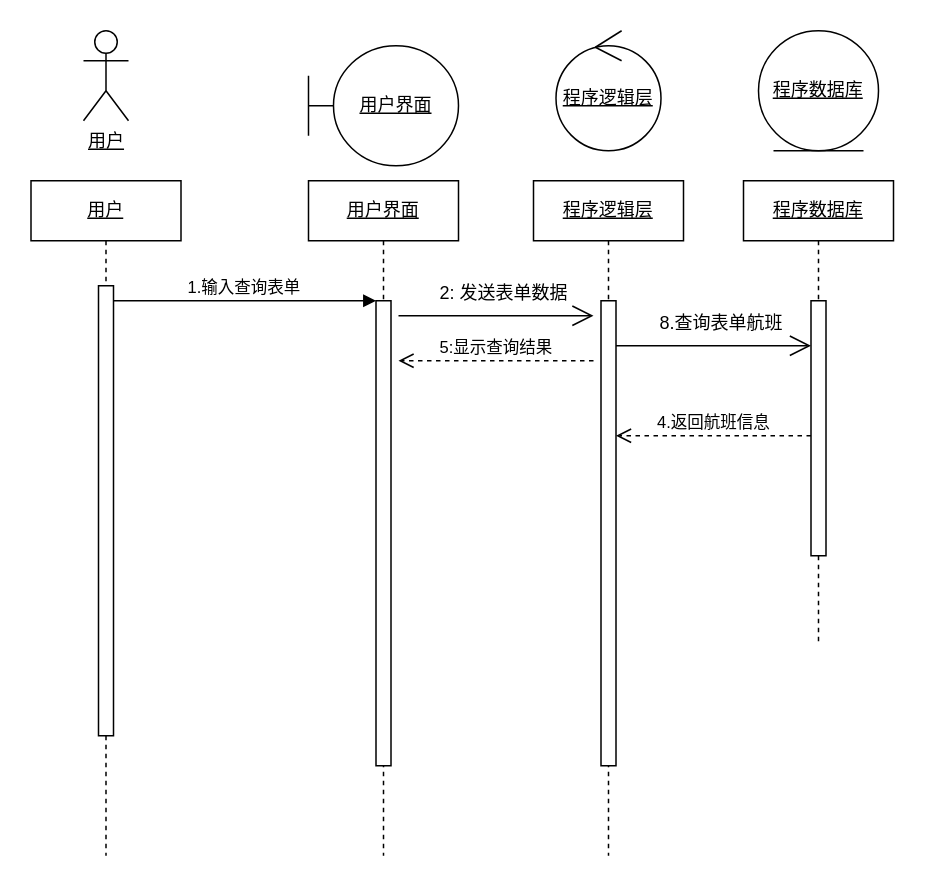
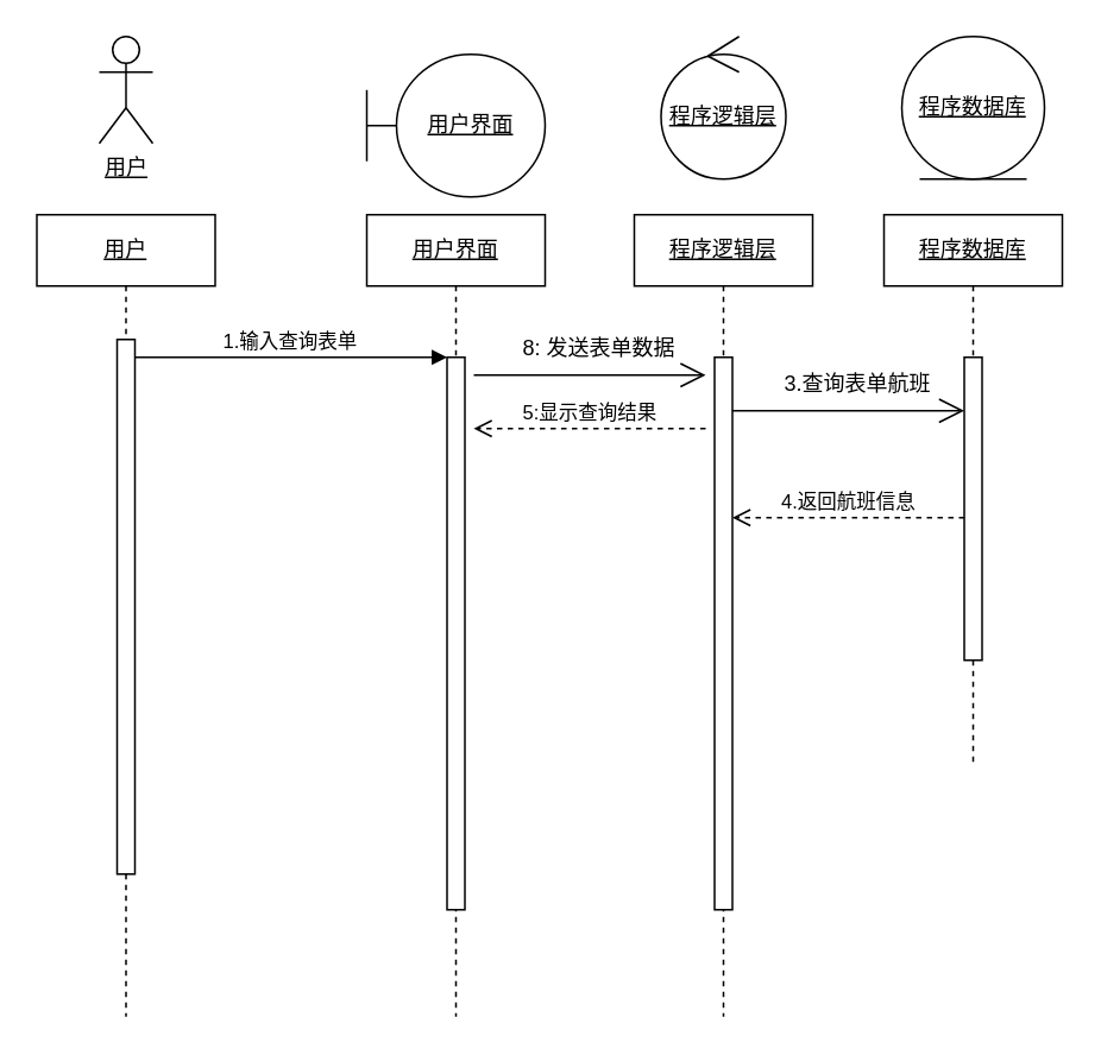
  <mxCell id="0" />
  <mxCell id="1" parent="0" />
  <mxCell id="2" value="&lt;u&gt;用户&lt;/u&gt;" style="shape=umlLifeline;perimeter=lifelinePerimeter;whiteSpace=wrap;html=1;container=0;dropTarget=0;collapsible=0;recursiveResize=0;outlineConnect=0;portConstraint=eastwest;newEdgeStyle={&quot;edgeStyle&quot;:&quot;elbowEdgeStyle&quot;,&quot;elbow&quot;:&quot;vertical&quot;,&quot;curved&quot;:0,&quot;rounded&quot;:0};" vertex="1" parent="1"><mxGeometry x="20" y="120" width="100" height="450" as="geometry" /></mxCell>
  <mxCell id="3" value="" style="html=1;points=[];perimeter=orthogonalPerimeter;outlineConnect=0;targetShapes=umlLifeline;portConstraint=eastwest;newEdgeStyle={&quot;edgeStyle&quot;:&quot;elbowEdgeStyle&quot;,&quot;elbow&quot;:&quot;vertical&quot;,&quot;curved&quot;:0,&quot;rounded&quot;:0};" vertex="1" parent="2"><mxGeometry x="45" y="70" width="10" height="300" as="geometry" /></mxCell>
  <mxCell id="4" value="&lt;u&gt;用户界面&lt;/u&gt;" style="shape=umlLifeline;perimeter=lifelinePerimeter;whiteSpace=wrap;html=1;container=0;dropTarget=0;collapsible=0;recursiveResize=0;outlineConnect=0;portConstraint=eastwest;newEdgeStyle={&quot;edgeStyle&quot;:&quot;elbowEdgeStyle&quot;,&quot;elbow&quot;:&quot;vertical&quot;,&quot;curved&quot;:0,&quot;rounded&quot;:0};" vertex="1" parent="1"><mxGeometry x="205" y="120" width="100" height="450" as="geometry" /></mxCell>
  <mxCell id="5" value="" style="html=1;points=[];perimeter=orthogonalPerimeter;outlineConnect=0;targetShapes=umlLifeline;portConstraint=eastwest;newEdgeStyle={&quot;edgeStyle&quot;:&quot;elbowEdgeStyle&quot;,&quot;elbow&quot;:&quot;vertical&quot;,&quot;curved&quot;:0,&quot;rounded&quot;:0};" vertex="1" parent="4"><mxGeometry x="45" y="80" width="10" height="310" as="geometry" /></mxCell>
  <mxCell id="6" value="1.输入查询表单" style="html=1;verticalAlign=bottom;endArrow=block;edgeStyle=elbowEdgeStyle;elbow=vertical;curved=0;rounded=0;" edge="1" parent="1" source="3" target="5"><mxGeometry x="-0.005" relative="1" as="geometry"><mxPoint x="180" y="210" as="sourcePoint" /><Array as="points"><mxPoint x="165" y="200" /></Array><mxPoint as="offset" /></mxGeometry></mxCell>
  <mxCell id="7" value="&lt;u&gt;程序逻辑层&lt;/u&gt;" style="shape=umlLifeline;perimeter=lifelinePerimeter;whiteSpace=wrap;html=1;container=0;dropTarget=0;collapsible=0;recursiveResize=0;outlineConnect=0;portConstraint=eastwest;newEdgeStyle={&quot;edgeStyle&quot;:&quot;elbowEdgeStyle&quot;,&quot;elbow&quot;:&quot;vertical&quot;,&quot;curved&quot;:0,&quot;rounded&quot;:0};" vertex="1" parent="1"><mxGeometry x="355" y="120" width="100" height="450" as="geometry" /></mxCell>
  <mxCell id="8" value="" style="html=1;points=[];perimeter=orthogonalPerimeter;outlineConnect=0;targetShapes=umlLifeline;portConstraint=eastwest;newEdgeStyle={&quot;edgeStyle&quot;:&quot;elbowEdgeStyle&quot;,&quot;elbow&quot;:&quot;vertical&quot;,&quot;curved&quot;:0,&quot;rounded&quot;:0};" vertex="1" parent="7"><mxGeometry x="45" y="80" width="10" height="310" as="geometry" /></mxCell>
  <mxCell id="9" value="&lt;u&gt;程序数据库&lt;/u&gt;" style="shape=umlLifeline;perimeter=lifelinePerimeter;whiteSpace=wrap;html=1;container=0;dropTarget=0;collapsible=0;recursiveResize=0;outlineConnect=0;portConstraint=eastwest;newEdgeStyle={&quot;edgeStyle&quot;:&quot;elbowEdgeStyle&quot;,&quot;elbow&quot;:&quot;vertical&quot;,&quot;curved&quot;:0,&quot;rounded&quot;:0};" vertex="1" parent="1"><mxGeometry x="495" y="120" width="100" height="310" as="geometry" /></mxCell>
  <mxCell id="10" value="" style="html=1;points=[];perimeter=orthogonalPerimeter;outlineConnect=0;targetShapes=umlLifeline;portConstraint=eastwest;newEdgeStyle={&quot;edgeStyle&quot;:&quot;elbowEdgeStyle&quot;,&quot;elbow&quot;:&quot;vertical&quot;,&quot;curved&quot;:0,&quot;rounded&quot;:0};" vertex="1" parent="9"><mxGeometry x="45" y="80" width="10" height="170" as="geometry" /></mxCell>
  <mxCell id="11" value="" style="endArrow=open;endFill=1;endSize=12;html=1;rounded=0;" edge="1" parent="1"><mxGeometry width="160" relative="1" as="geometry"><mxPoint x="265" y="210" as="sourcePoint" /><mxPoint x="395" y="210" as="targetPoint" /></mxGeometry></mxCell>
  <mxCell id="12" value="&lt;u style=&quot;border-color: var(--border-color);&quot;&gt;用户界面&lt;/u&gt;" style="shape=umlBoundary;whiteSpace=wrap;html=1;" vertex="1" parent="1"><mxGeometry x="205" y="30" width="100" height="80" as="geometry" /></mxCell>
  <mxCell id="13" value="&lt;u style=&quot;border-color: var(--border-color);&quot;&gt;程序逻辑层&lt;/u&gt;" style="ellipse;shape=umlControl;whiteSpace=wrap;html=1;" vertex="1" parent="1"><mxGeometry x="370" y="20" width="70" height="80" as="geometry" /></mxCell>
  <mxCell id="14" value="&lt;u style=&quot;border-color: var(--border-color);&quot;&gt;程序数据库&lt;/u&gt;" style="ellipse;shape=umlEntity;whiteSpace=wrap;html=1;" vertex="1" parent="1"><mxGeometry x="505" y="20" width="80" height="80" as="geometry" /></mxCell>
  <mxCell id="15" value="5:显示查询结果" style="html=1;verticalAlign=bottom;endArrow=open;dashed=1;endSize=8;edgeStyle=elbowEdgeStyle;elbow=vertical;curved=0;rounded=0;" edge="1" parent="1"><mxGeometry x="0.006" relative="1" as="geometry"><mxPoint x="395" y="240" as="sourcePoint" /><mxPoint x="265" y="240.09" as="targetPoint" /><mxPoint as="offset" /></mxGeometry></mxCell>
  <mxCell id="16" value="4.返回航班信息" style="html=1;verticalAlign=bottom;endArrow=open;dashed=1;endSize=8;edgeStyle=elbowEdgeStyle;elbow=vertical;curved=0;rounded=0;" edge="1" parent="1"><mxGeometry relative="1" as="geometry"><mxPoint x="540" y="290" as="sourcePoint" /><mxPoint x="410" y="290.09" as="targetPoint" /></mxGeometry></mxCell>
  <mxCell id="17" value="&lt;u style=&quot;border-color: var(--border-color);&quot;&gt;用户&lt;/u&gt;" style="shape=umlActor;verticalLabelPosition=bottom;verticalAlign=top;html=1;outlineConnect=0;" vertex="1" parent="1"><mxGeometry x="55" y="20" width="30" height="60" as="geometry" /></mxCell>
- <mxCell id="18" value="2: 发送表单数据" style="text;html=1;align=center;verticalAlign=middle;resizable=0;points=[];autosize=1;strokeColor=none;fillColor=none;" vertex="1" parent="1"><mxGeometry x="280" y="180" width="110" height="30" as="geometry" /></mxCell>
+ <mxCell id="18" value="8: 发送表单数据" style="text;html=1;align=center;verticalAlign=middle;resizable=0;points=[];autosize=1;strokeColor=none;fillColor=none;" vertex="1" parent="1"><mxGeometry x="280" y="180" width="110" height="30" as="geometry" /></mxCell>
  <mxCell id="19" value="" style="endArrow=open;endFill=1;endSize=12;html=1;rounded=0;" edge="1" parent="1"><mxGeometry width="160" relative="1" as="geometry"><mxPoint x="410" y="230" as="sourcePoint" /><mxPoint x="540" y="230" as="targetPoint" /></mxGeometry></mxCell>
- <mxCell id="20" value="8.查询表单航班" style="text;html=1;align=center;verticalAlign=middle;resizable=0;points=[];autosize=1;strokeColor=none;fillColor=none;" vertex="1" parent="1"><mxGeometry x="425" y="200" width="110" height="30" as="geometry" /></mxCell>
+ <mxCell id="20" value="3.查询表单航班" style="text;html=1;align=center;verticalAlign=middle;resizable=0;points=[];autosize=1;strokeColor=none;fillColor=none;" vertex="1" parent="1"><mxGeometry x="425" y="200" width="110" height="30" as="geometry" /></mxCell>
